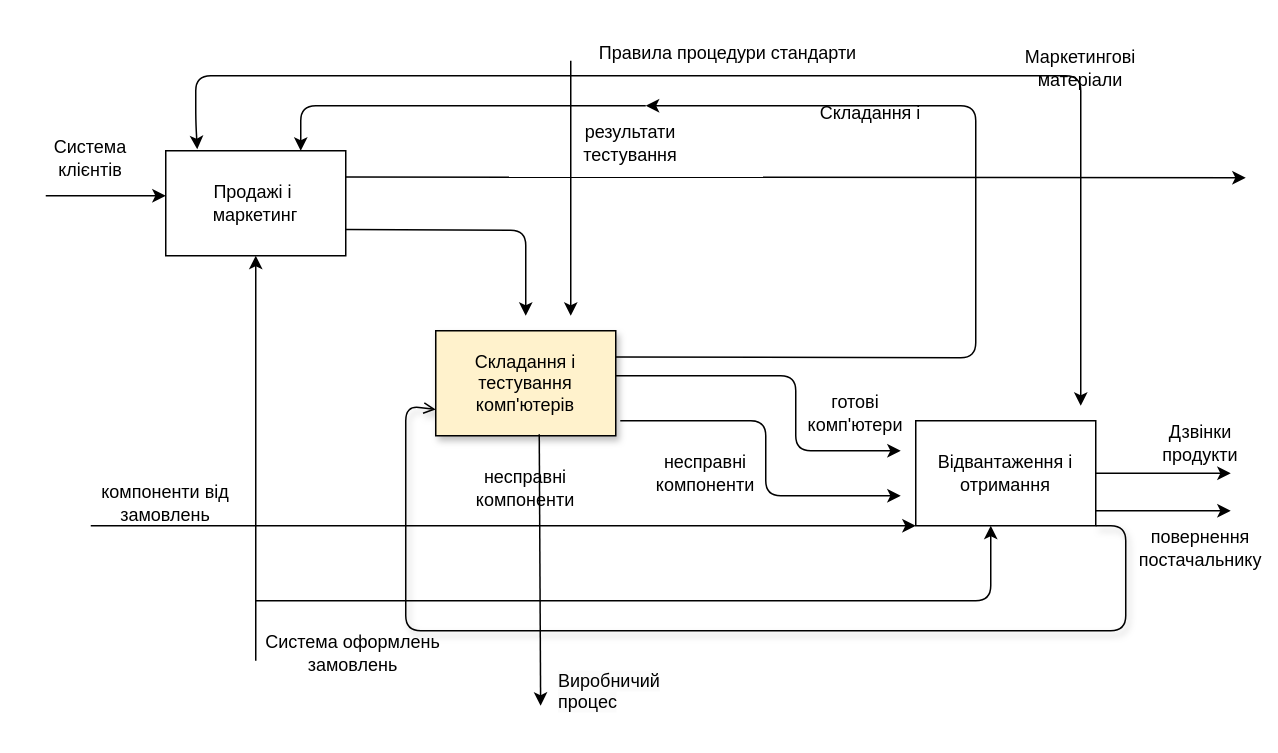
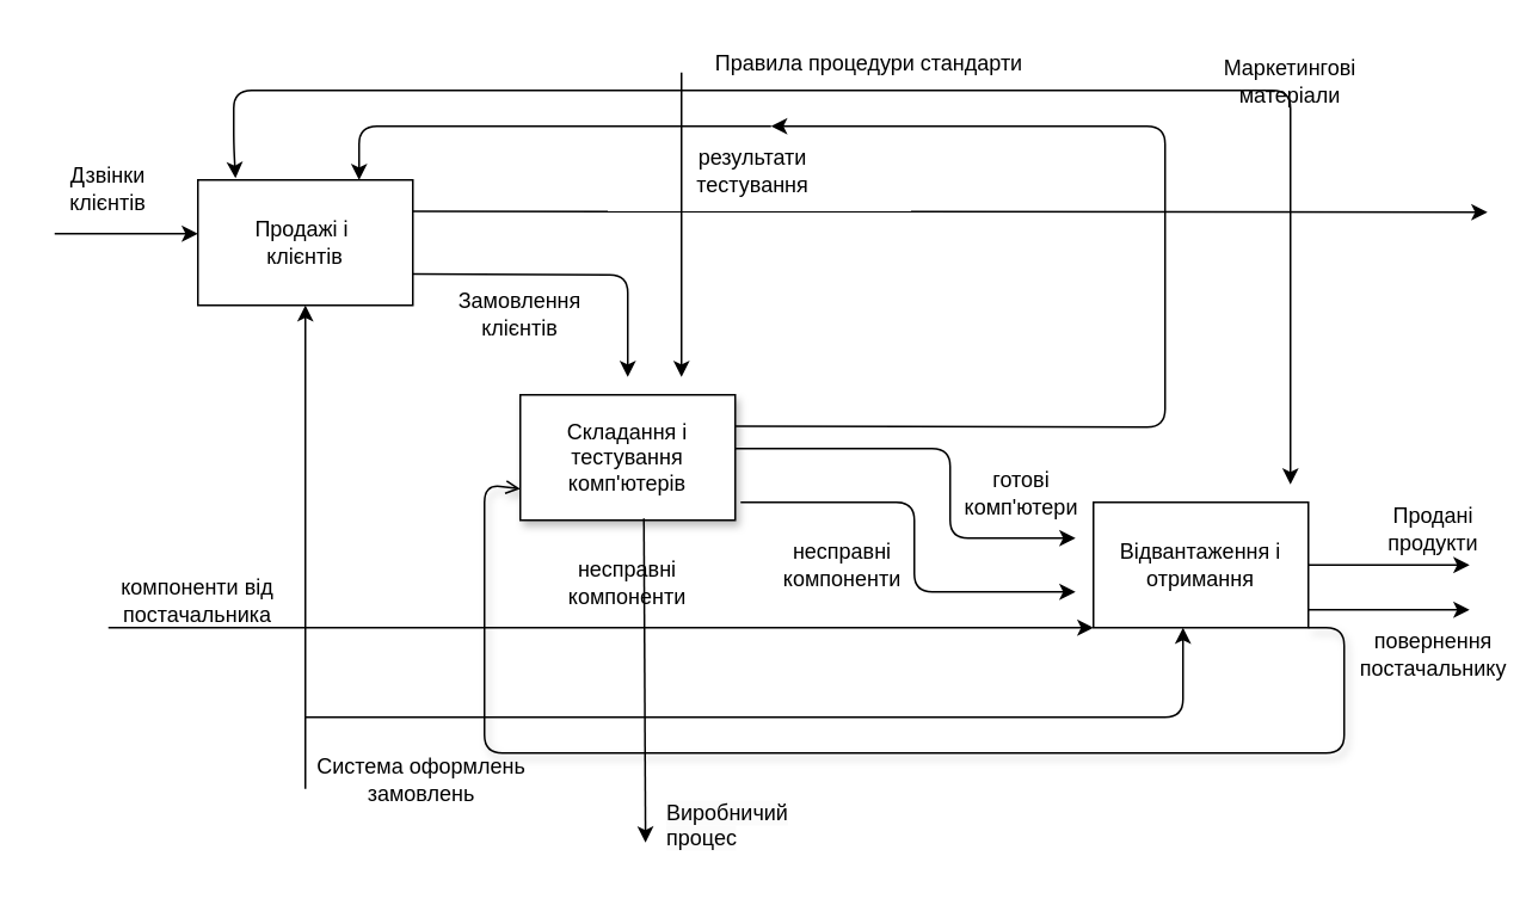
  <mxCell id="0" />
  <mxCell id="1" parent="0" />
  <mxCell id="2" value="" style="endArrow=open;html=1;rounded=1;shadow=1;entryX=0;entryY=0.75;entryDx=0;entryDy=0;exitX=1;exitY=1;exitDx=0;exitDy=0;" edge="1" parent="1" source="5" target="4"><mxGeometry width="50" height="50" relative="1" as="geometry"><mxPoint x="740" y="350" as="sourcePoint" /><mxPoint x="120" y="400" as="targetPoint" /><Array as="points"><mxPoint x="750" y="350" /><mxPoint x="750" y="420" /><mxPoint x="370" y="420" /><mxPoint x="270" y="420" /><mxPoint x="270" y="270" /></Array></mxGeometry></mxCell>
- <mxCell id="3" value="Продажі і&amp;nbsp;&lt;div&gt;маркетинг&lt;/div&gt;" style="whiteSpace=wrap;html=1;align=center;labelBackgroundColor=none;" vertex="1" parent="1"><mxGeometry x="110" y="100" width="120" height="70" as="geometry" /></mxCell>
- <mxCell id="4" value="Складання і тестування&lt;div&gt;комп'ютерів&lt;/div&gt;" style="whiteSpace=wrap;html=1;align=center;labelBackgroundColor=none;shadow=1;fillColor=#fff2cc;" vertex="1" parent="1"><mxGeometry x="290" y="220" width="120" height="70" as="geometry" /></mxCell>
+ <mxCell id="3" value="Продажі і&amp;nbsp;&lt;div&gt;клієнтів&lt;/div&gt;" style="whiteSpace=wrap;html=1;align=center;labelBackgroundColor=none;" vertex="1" parent="1"><mxGeometry x="110" y="100" width="120" height="70" as="geometry" /></mxCell>
+ <mxCell id="4" value="Складання і тестування&lt;div&gt;комп'ютерів&lt;/div&gt;" style="whiteSpace=wrap;html=1;align=center;labelBackgroundColor=none;shadow=1;" vertex="1" parent="1"><mxGeometry x="290" y="220" width="120" height="70" as="geometry" /></mxCell>
  <mxCell id="5" value="Відвантаження і отримання" style="whiteSpace=wrap;html=1;align=center;labelBackgroundColor=none;" vertex="1" parent="1"><mxGeometry x="610" y="280" width="120" height="70" as="geometry" /></mxCell>
  <mxCell id="6" value="" style="endArrow=classic;html=1;rounded=1;" edge="1" parent="1"><mxGeometry width="50" height="50" relative="1" as="geometry"><mxPoint x="30" y="130" as="sourcePoint" /><mxPoint x="110" y="130" as="targetPoint" /></mxGeometry></mxCell>
  <mxCell id="7" value="" style="endArrow=classic;html=1;rounded=1;entryX=0.5;entryY=1;entryDx=0;entryDy=0;" edge="1" parent="1" target="3"><mxGeometry width="50" height="50" relative="1" as="geometry"><mxPoint x="170" y="440" as="sourcePoint" /><mxPoint x="170" y="210" as="targetPoint" /></mxGeometry></mxCell>
  <mxCell id="8" value="" style="endArrow=classic;html=1;rounded=1;" edge="1" parent="1"><mxGeometry width="50" height="50" relative="1" as="geometry"><mxPoint x="170" y="400" as="sourcePoint" /><mxPoint x="660" y="350" as="targetPoint" /><Array as="points"><mxPoint x="210" y="400" /><mxPoint x="290" y="400" /><mxPoint x="660" y="400" /></Array></mxGeometry></mxCell>
  <mxCell id="9" value="" style="endArrow=classic;html=1;rounded=1;exitX=1;exitY=0.5;exitDx=0;exitDy=0;" edge="1" parent="1" source="5"><mxGeometry width="50" height="50" relative="1" as="geometry"><mxPoint x="760" y="330" as="sourcePoint" /><mxPoint x="820" y="315" as="targetPoint" /></mxGeometry></mxCell>
  <mxCell id="10" value="" style="endArrow=classic;html=1;rounded=1;exitX=1;exitY=0.75;exitDx=0;exitDy=0;" edge="1" parent="1" source="3"><mxGeometry width="50" height="50" relative="1" as="geometry"><mxPoint x="390" y="310" as="sourcePoint" /><mxPoint x="350" y="210" as="targetPoint" /><Array as="points"><mxPoint x="350" y="153" /></Array></mxGeometry></mxCell>
  <mxCell id="11" value="" style="endArrow=classic;html=1;rounded=1;exitX=1;exitY=0.25;exitDx=0;exitDy=0;" edge="1" parent="1" source="3"><mxGeometry width="50" height="50" relative="1" as="geometry"><mxPoint x="390" y="310" as="sourcePoint" /><mxPoint x="830" y="118" as="targetPoint" /></mxGeometry></mxCell>
  <mxCell id="12" value="" style="endArrow=classic;html=1;rounded=1;" edge="1" parent="1"><mxGeometry width="50" height="50" relative="1" as="geometry"><mxPoint x="380" y="40" as="sourcePoint" /><mxPoint x="380" y="210" as="targetPoint" /></mxGeometry></mxCell>
  <mxCell id="13" value="" style="endArrow=classic;html=1;rounded=1;exitX=1.025;exitY=0.857;exitDx=0;exitDy=0;exitPerimeter=0;" edge="1" parent="1" source="4"><mxGeometry width="50" height="50" relative="1" as="geometry"><mxPoint x="440" y="280" as="sourcePoint" /><mxPoint x="600" y="330" as="targetPoint" /><Array as="points"><mxPoint x="510" y="280" /><mxPoint x="510" y="330" /></Array></mxGeometry></mxCell>
  <mxCell id="14" value="" style="endArrow=classic;html=1;rounded=1;exitX=1.025;exitY=0.857;exitDx=0;exitDy=0;exitPerimeter=0;" edge="1" parent="1"><mxGeometry width="50" height="50" relative="1" as="geometry"><mxPoint x="410" y="250" as="sourcePoint" /><mxPoint x="600" y="300" as="targetPoint" /><Array as="points"><mxPoint x="530" y="250" /><mxPoint x="530" y="300" /></Array></mxGeometry></mxCell>
  <mxCell id="15" value="" style="endArrow=classic;html=1;rounded=1;exitX=1;exitY=0.25;exitDx=0;exitDy=0;" edge="1" parent="1" source="4"><mxGeometry width="50" height="50" relative="1" as="geometry"><mxPoint x="440" y="280" as="sourcePoint" /><mxPoint x="430" y="70" as="targetPoint" /><Array as="points"><mxPoint x="650" y="238" /><mxPoint x="650" y="70" /></Array></mxGeometry></mxCell>
  <mxCell id="16" value="" style="endArrow=classic;html=1;rounded=1;entryX=0.75;entryY=0;entryDx=0;entryDy=0;" edge="1" parent="1" target="3"><mxGeometry width="50" height="50" relative="1" as="geometry"><mxPoint x="430" y="70" as="sourcePoint" /><mxPoint x="490" y="230" as="targetPoint" /><Array as="points"><mxPoint x="320" y="70" /><mxPoint x="230" y="70" /><mxPoint x="200" y="70" /></Array></mxGeometry></mxCell>
  <mxCell id="17" value="" style="endArrow=classic;html=1;rounded=1;entryX=0.175;entryY=-0.014;entryDx=0;entryDy=0;entryPerimeter=0;" edge="1" parent="1" target="3"><mxGeometry width="50" height="50" relative="1" as="geometry"><mxPoint x="380" y="50" as="sourcePoint" /><mxPoint x="490" y="230" as="targetPoint" /><Array as="points"><mxPoint x="130" y="50" /><mxPoint x="130" y="80" /></Array></mxGeometry></mxCell>
  <mxCell id="18" value="" style="endArrow=classic;html=1;rounded=1;" edge="1" parent="1"><mxGeometry width="50" height="50" relative="1" as="geometry"><mxPoint x="380" y="50" as="sourcePoint" /><mxPoint x="720" y="270" as="targetPoint" /><Array as="points"><mxPoint x="720" y="50" /><mxPoint x="720" y="210" /></Array></mxGeometry></mxCell>
  <mxCell id="19" value="Система оформлень замовлень" style="text;html=1;align=center;verticalAlign=middle;whiteSpace=wrap;rounded=0;" vertex="1" parent="1"><mxGeometry x="170" y="410" width="130" height="50" as="geometry" /></mxCell>
- <mxCell id="20" value="Дзвінки продукти" style="text;html=1;align=center;verticalAlign=middle;whiteSpace=wrap;rounded=0;" vertex="1" parent="1"><mxGeometry x="770" y="280" width="60" height="30" as="geometry" /></mxCell>
- <mxCell id="21" value="Система клієнтів" style="text;html=1;align=center;verticalAlign=middle;whiteSpace=wrap;rounded=0;" vertex="1" parent="1"><mxGeometry y="90" width="80" height="30" as="geometry" x="20" /></mxCell>
+ <mxCell id="20" value="Продані продукти" style="text;html=1;align=center;verticalAlign=middle;whiteSpace=wrap;rounded=0;" vertex="1" parent="1"><mxGeometry x="770" y="280" width="60" height="30" as="geometry" /></mxCell>
+ <mxCell id="21" value="Дзвінки клієнтів" style="text;html=1;align=center;verticalAlign=middle;whiteSpace=wrap;rounded=0;" vertex="1" parent="1"><mxGeometry y="90" width="80" height="30" as="geometry" x="20" /></mxCell>
  <mxCell id="22" value="Правила процедури стандарти" style="text;html=1;align=center;verticalAlign=middle;whiteSpace=wrap;rounded=0;" vertex="1" parent="1"><mxGeometry x="380" y="20" width="210" height="30" as="geometry" /></mxCell>
  <mxCell id="23" value="Маркетингові&lt;div&gt;матеріали&lt;/div&gt;" style="text;html=1;align=center;verticalAlign=middle;whiteSpace=wrap;rounded=0;" vertex="1" parent="1"><mxGeometry x="690" y="30" width="60" height="30" as="geometry" /></mxCell>
  <mxCell id="24" value="готові комп'ютери" style="text;html=1;align=center;verticalAlign=middle;whiteSpace=wrap;rounded=0;" vertex="1" parent="1"><mxGeometry x="540" y="260" width="60" height="30" as="geometry" /></mxCell>
  <mxCell id="25" value="несправні компоненти" style="text;html=1;align=center;verticalAlign=middle;whiteSpace=wrap;rounded=0;" vertex="1" parent="1"><mxGeometry x="440" y="300" width="60" height="30" as="geometry" /></mxCell>
- <mxCell id="27" value="Складання і" style="text;html=1;align=center;verticalAlign=middle;whiteSpace=wrap;rounded=0;" vertex="1" parent="1"><mxGeometry x="530" y="60" width="100" height="30" as="geometry" /></mxCell>
+ <mxCell id="26" value="Замовлення клієнтів" style="text;html=1;align=center;verticalAlign=middle;whiteSpace=wrap;rounded=0;" vertex="1" parent="1"><mxGeometry x="260" y="160" width="60" height="30" as="geometry" /></mxCell>
  <mxCell id="28" value="" style="endArrow=classic;html=1;rounded=1;exitX=0.575;exitY=0.986;exitDx=0;exitDy=0;exitPerimeter=0;" edge="1" parent="1" source="4"><mxGeometry width="50" height="50" relative="1" as="geometry"><mxPoint x="280" y="210" as="sourcePoint" /><mxPoint x="359.923" y="470" as="targetPoint" /></mxGeometry></mxCell>
  <mxCell id="29" value="&lt;span style=&quot;caret-color: rgb(0, 0, 0); color: rgb(0, 0, 0); font-family: Helvetica; font-size: 12px; font-style: normal; font-variant-caps: normal; font-weight: 400; letter-spacing: normal; orphans: auto; text-align: center; text-indent: 0px; text-transform: none; white-space: normal; widows: auto; word-spacing: 0px; -webkit-text-stroke-width: 0px; background-color: rgb(251, 251, 251); text-decoration: none; display: inline !important; float: none;&quot;&gt;Виробничий процес&lt;/span&gt;" style="text;whiteSpace=wrap;html=1;" vertex="1" parent="1"><mxGeometry x="370" y="440" width="70" height="40" as="geometry" /></mxCell>
  <mxCell id="30" value="результати тестування" style="text;html=1;align=center;verticalAlign=middle;whiteSpace=wrap;rounded=0;" vertex="1" parent="1"><mxGeometry x="390" y="80" width="60" height="30" as="geometry" /></mxCell>
  <mxCell id="31" value="" style="endArrow=classic;html=1;rounded=1;exitX=1;exitY=0.5;exitDx=0;exitDy=0;" edge="1" parent="1"><mxGeometry width="50" height="50" relative="1" as="geometry"><mxPoint x="730" y="340" as="sourcePoint" /><mxPoint x="820" y="340" as="targetPoint" /></mxGeometry></mxCell>
  <mxCell id="32" value="повернення постачальнику" style="text;html=1;align=center;verticalAlign=middle;whiteSpace=wrap;rounded=0;" vertex="1" parent="1"><mxGeometry x="770" y="350" width="60" height="30" as="geometry" /></mxCell>
  <mxCell id="33" value="" style="endArrow=classic;html=1;rounded=0;entryX=0;entryY=1;entryDx=0;entryDy=0;" edge="1" parent="1" target="5"><mxGeometry width="50" height="50" relative="1" as="geometry"><mxPoint x="60" y="350" as="sourcePoint" /><mxPoint x="530" y="240" as="targetPoint" /></mxGeometry></mxCell>
- <mxCell id="34" value="компоненти від замовлень" style="text;html=1;align=center;verticalAlign=middle;whiteSpace=wrap;rounded=0;" vertex="1" parent="1"><mxGeometry x="50" y="320" width="120" height="30" as="geometry" /></mxCell>
+ <mxCell id="34" value="компоненти від постачальника" style="text;html=1;align=center;verticalAlign=middle;whiteSpace=wrap;rounded=0;" vertex="1" parent="1"><mxGeometry x="50" y="320" width="120" height="30" as="geometry" /></mxCell>
  <mxCell id="35" value="несправні компоненти" style="text;html=1;align=center;verticalAlign=middle;whiteSpace=wrap;rounded=0;" vertex="1" parent="1"><mxGeometry x="320" y="310" width="60" height="30" as="geometry" /></mxCell>
